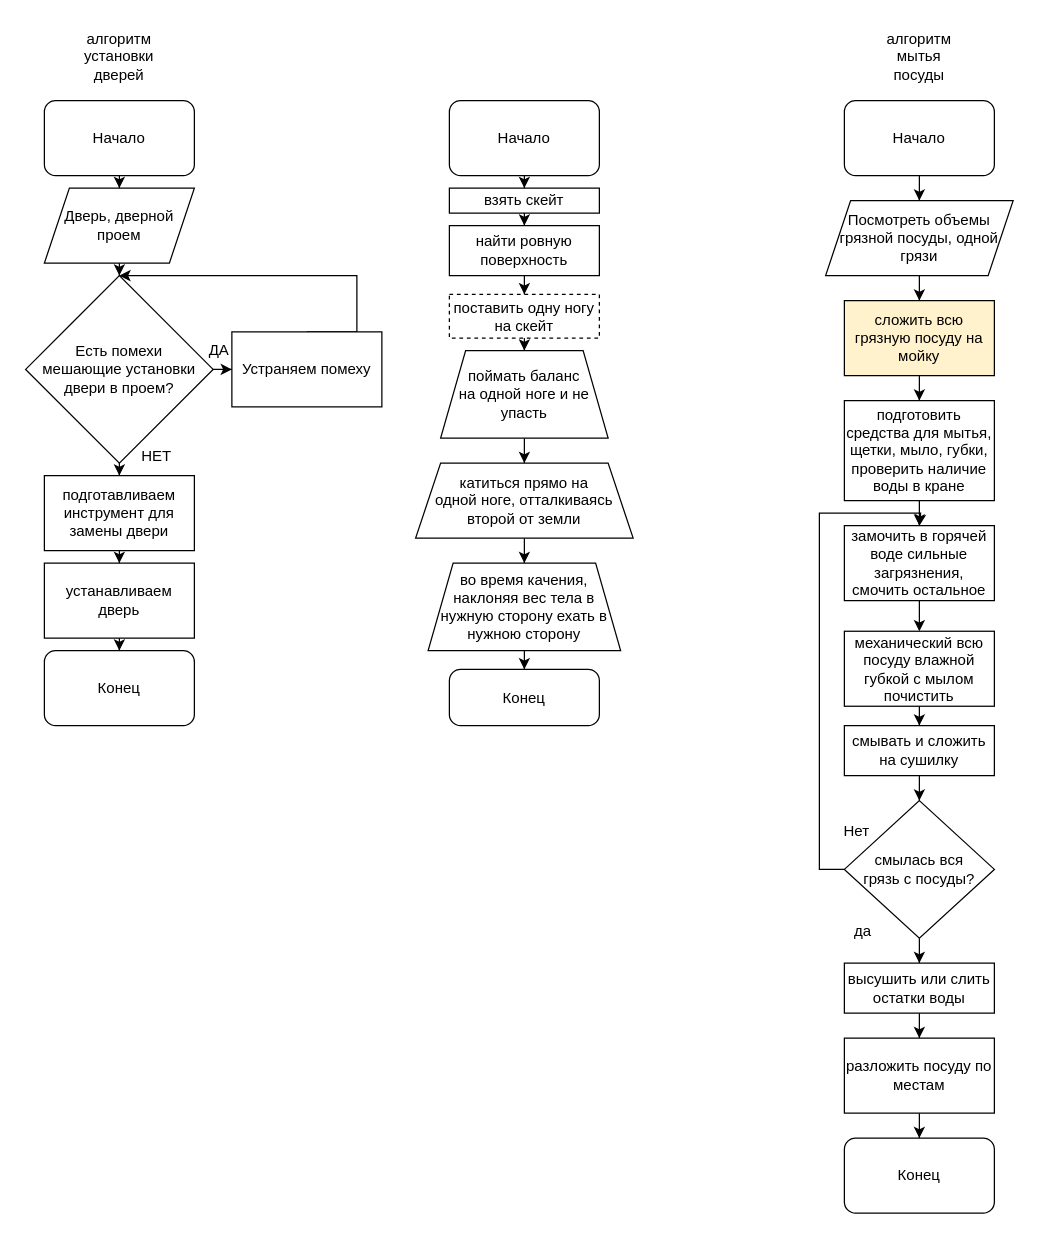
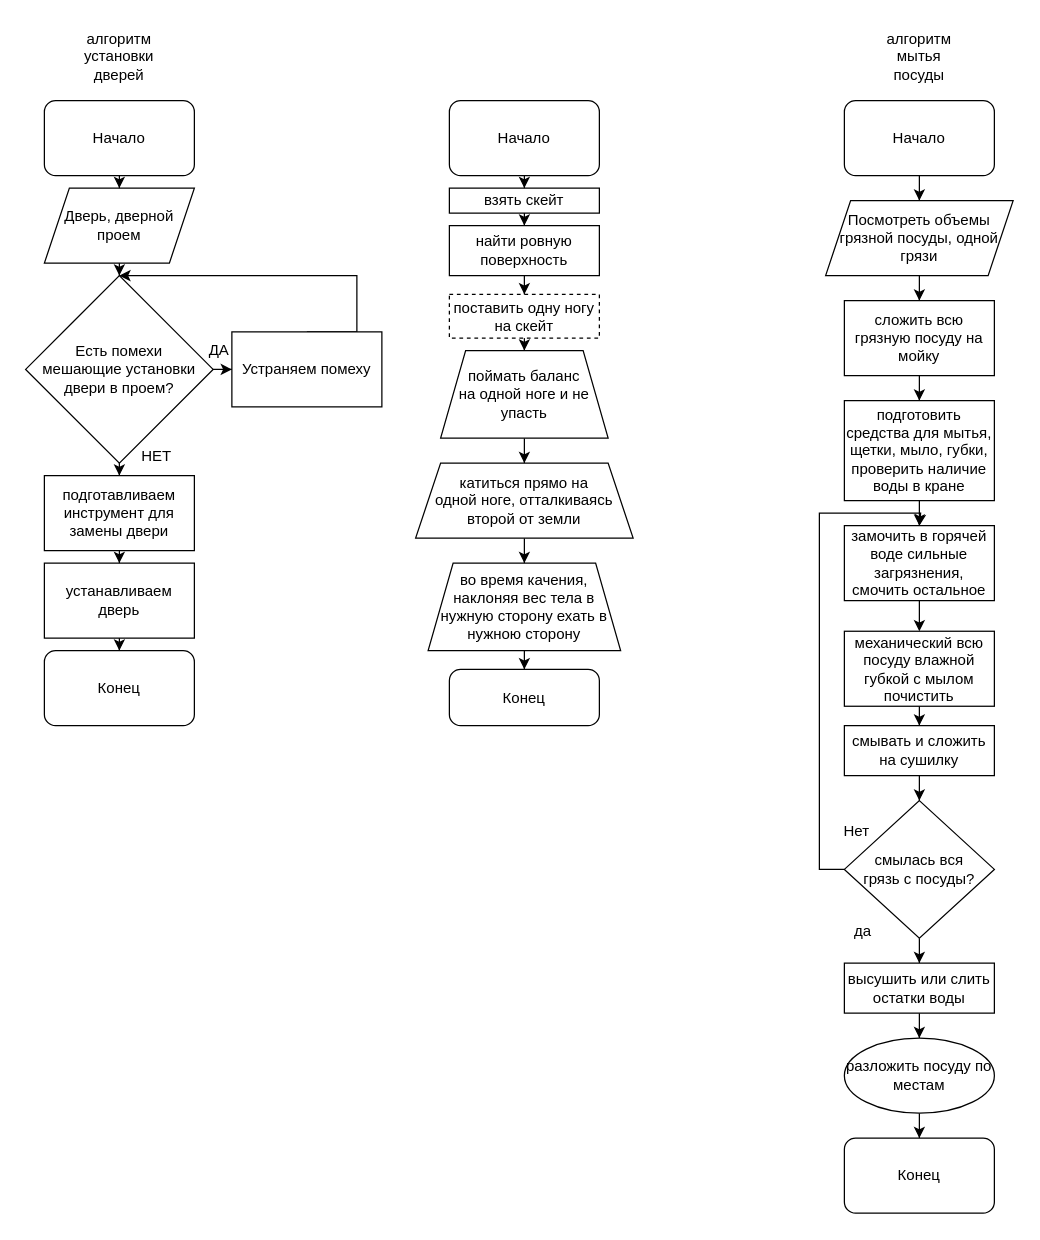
  <mxCell id="0" />
  <mxCell id="1" parent="0" />
  <mxCell id="2" value="алгоритм установки дверей" style="text;html=1;align=center;verticalAlign=middle;whiteSpace=wrap;rounded=0;" parent="1" vertex="1"><mxGeometry x="65" y="20" width="60" height="50" as="geometry" /></mxCell>
  <mxCell id="3" value="алгоритм мытья посуды" style="text;html=1;align=center;verticalAlign=middle;whiteSpace=wrap;rounded=0;" parent="1" vertex="1"><mxGeometry x="695" y="20" width="80" height="50" as="geometry" /></mxCell>
  <mxCell id="4" value="" style="edgeStyle=orthogonalEdgeStyle;rounded=0;orthogonalLoop=1;jettySize=auto;html=1;" parent="1" source="5" target="7" edge="1"><mxGeometry relative="1" as="geometry" /></mxCell>
  <mxCell id="5" value="&lt;div&gt;Начало&lt;/div&gt;" style="rounded=1;whiteSpace=wrap;html=1;" parent="1" vertex="1"><mxGeometry x="35" y="80" width="120" height="60" as="geometry" /></mxCell>
  <mxCell id="6" value="" style="edgeStyle=orthogonalEdgeStyle;rounded=0;orthogonalLoop=1;jettySize=auto;html=1;" parent="1" source="7" target="10" edge="1"><mxGeometry relative="1" as="geometry" /></mxCell>
  <mxCell id="7" value="Дверь, дверной проем" style="shape=parallelogram;perimeter=parallelogramPerimeter;whiteSpace=wrap;html=1;fixedSize=1;rounded=1;arcSize=0;" parent="1" vertex="1"><mxGeometry x="35" y="150" width="120" height="60" as="geometry" /></mxCell>
  <mxCell id="8" value="" style="edgeStyle=orthogonalEdgeStyle;rounded=0;orthogonalLoop=1;jettySize=auto;html=1;" parent="1" source="10" target="12" edge="1"><mxGeometry relative="1" as="geometry" /></mxCell>
  <mxCell id="9" value="" style="edgeStyle=orthogonalEdgeStyle;rounded=0;orthogonalLoop=1;jettySize=auto;html=1;" parent="1" source="10" target="15" edge="1"><mxGeometry relative="1" as="geometry" /></mxCell>
  <mxCell id="10" value="&lt;div&gt;Есть помехи &lt;br&gt;мешающие установки двери в проем?&lt;/div&gt;" style="rhombus;whiteSpace=wrap;html=1;rounded=1;arcSize=0;" parent="1" vertex="1"><mxGeometry x="20" y="220" width="150" height="150" as="geometry" /></mxCell>
  <mxCell id="11" style="edgeStyle=orthogonalEdgeStyle;rounded=0;orthogonalLoop=1;jettySize=auto;html=1;exitX=0.5;exitY=0;exitDx=0;exitDy=0;" parent="1" source="12" edge="1"><mxGeometry relative="1" as="geometry"><mxPoint x="95" y="220" as="targetPoint" /><Array as="points"><mxPoint x="285" y="220" /></Array></mxGeometry></mxCell>
  <mxCell id="12" value="Устраняем помеху" style="whiteSpace=wrap;html=1;rounded=1;arcSize=0;" parent="1" vertex="1"><mxGeometry x="185" y="265" width="120" height="60" as="geometry" /></mxCell>
  <mxCell id="13" value="ДА" style="text;html=1;align=center;verticalAlign=middle;whiteSpace=wrap;rounded=0;" parent="1" vertex="1"><mxGeometry x="145" y="265" width="60" height="30" as="geometry" /></mxCell>
  <mxCell id="14" value="" style="edgeStyle=orthogonalEdgeStyle;rounded=0;orthogonalLoop=1;jettySize=auto;html=1;" parent="1" source="15" target="17" edge="1"><mxGeometry relative="1" as="geometry" /></mxCell>
  <mxCell id="15" value="подготавливаем инструмент для замены двери" style="whiteSpace=wrap;html=1;rounded=1;arcSize=0;" parent="1" vertex="1"><mxGeometry x="35" y="380" width="120" height="60" as="geometry" /></mxCell>
  <mxCell id="16" value="" style="edgeStyle=orthogonalEdgeStyle;rounded=0;orthogonalLoop=1;jettySize=auto;html=1;" parent="1" source="17" target="18" edge="1"><mxGeometry relative="1" as="geometry" /></mxCell>
  <mxCell id="17" value="устанавливаем дверь" style="whiteSpace=wrap;html=1;arcSize=0;rounded=0;" parent="1" vertex="1"><mxGeometry x="35" y="450" width="120" height="60" as="geometry" /></mxCell>
  <mxCell id="18" value="Конец" style="whiteSpace=wrap;html=1;rounded=1;arcSize=15;" parent="1" vertex="1"><mxGeometry x="35" y="520" width="120" height="60" as="geometry" /></mxCell>
  <mxCell id="19" value="НЕТ" style="text;html=1;align=center;verticalAlign=middle;whiteSpace=wrap;rounded=0;" vertex="1" parent="1"><mxGeometry x="95" y="350" width="60" height="30" as="geometry" /></mxCell>
  <mxCell id="20" value="" style="edgeStyle=orthogonalEdgeStyle;rounded=0;orthogonalLoop=1;jettySize=auto;html=1;" edge="1" parent="1" source="21" target="23"><mxGeometry relative="1" as="geometry" /></mxCell>
  <mxCell id="21" value="Начало" style="rounded=1;whiteSpace=wrap;html=1;" vertex="1" parent="1"><mxGeometry x="359" y="80" width="120" height="60" as="geometry" /></mxCell>
  <mxCell id="22" value="" style="edgeStyle=orthogonalEdgeStyle;rounded=0;orthogonalLoop=1;jettySize=auto;html=1;" edge="1" parent="1" source="23" target="25"><mxGeometry relative="1" as="geometry" /></mxCell>
  <mxCell id="23" value="взять скейт" style="rounded=1;whiteSpace=wrap;html=1;arcSize=0;" vertex="1" parent="1"><mxGeometry x="359" y="150" width="120" height="20" as="geometry" /></mxCell>
  <mxCell id="24" value="" style="edgeStyle=orthogonalEdgeStyle;rounded=0;orthogonalLoop=1;jettySize=auto;html=1;" edge="1" parent="1" source="25" target="27"><mxGeometry relative="1" as="geometry" /></mxCell>
  <mxCell id="25" value="найти ровную поверхность" style="shape=parallelogram;perimeter=parallelogramPerimeter;whiteSpace=wrap;html=1;fixedSize=1;rounded=1;arcSize=0;size=-14;" vertex="1" parent="1"><mxGeometry x="359" y="180" width="120" height="40" as="geometry" /></mxCell>
  <mxCell id="26" value="" style="edgeStyle=orthogonalEdgeStyle;rounded=0;orthogonalLoop=1;jettySize=auto;html=1;" edge="1" parent="1" source="27" target="29"><mxGeometry relative="1" as="geometry" /></mxCell>
  <mxCell id="27" value="поставить одну ногу на скейт" style="whiteSpace=wrap;html=1;rounded=1;arcSize=0;dashed=1;" vertex="1" parent="1"><mxGeometry x="359" y="235" width="120" height="35" as="geometry" /></mxCell>
  <mxCell id="28" value="" style="edgeStyle=orthogonalEdgeStyle;rounded=0;orthogonalLoop=1;jettySize=auto;html=1;" edge="1" parent="1" source="29" target="31"><mxGeometry relative="1" as="geometry" /></mxCell>
  <mxCell id="29" value="поймать баланс &lt;br&gt;на одной ноге и не упасть" style="shape=trapezoid;perimeter=trapezoidPerimeter;whiteSpace=wrap;html=1;fixedSize=1;rounded=1;arcSize=0;" vertex="1" parent="1"><mxGeometry x="352" y="280" width="134" height="70" as="geometry" /></mxCell>
  <mxCell id="30" value="" style="edgeStyle=orthogonalEdgeStyle;rounded=0;orthogonalLoop=1;jettySize=auto;html=1;" edge="1" parent="1" source="31" target="33"><mxGeometry relative="1" as="geometry" /></mxCell>
  <mxCell id="31" value="катиться прямо на &lt;br&gt;одной ноге, отталкиваясь второй от земли" style="shape=trapezoid;perimeter=trapezoidPerimeter;whiteSpace=wrap;html=1;fixedSize=1;rounded=1;arcSize=0;" vertex="1" parent="1"><mxGeometry x="332" y="370" width="174" height="60" as="geometry" /></mxCell>
  <mxCell id="32" value="" style="edgeStyle=orthogonalEdgeStyle;rounded=0;orthogonalLoop=1;jettySize=auto;html=1;" edge="1" parent="1" source="33" target="34"><mxGeometry relative="1" as="geometry" /></mxCell>
  <mxCell id="33" value="во время качения, наклоняя вес тела в нужную сторону ехать в нужною сторону" style="shape=trapezoid;perimeter=trapezoidPerimeter;whiteSpace=wrap;html=1;fixedSize=1;rounded=1;arcSize=0;" vertex="1" parent="1"><mxGeometry x="342" y="450" width="154" height="70" as="geometry" /></mxCell>
  <mxCell id="34" value="Конец" style="whiteSpace=wrap;html=1;rounded=1;arcSize=20;" vertex="1" parent="1"><mxGeometry x="359" y="535" width="120" height="45" as="geometry" /></mxCell>
  <mxCell id="35" value="" style="edgeStyle=orthogonalEdgeStyle;rounded=0;orthogonalLoop=1;jettySize=auto;html=1;" edge="1" parent="1" source="36" target="38"><mxGeometry relative="1" as="geometry" /></mxCell>
  <mxCell id="36" value="Начало" style="rounded=1;whiteSpace=wrap;html=1;" vertex="1" parent="1"><mxGeometry x="675" y="80" width="120" height="60" as="geometry" /></mxCell>
  <mxCell id="37" value="" style="edgeStyle=orthogonalEdgeStyle;rounded=0;orthogonalLoop=1;jettySize=auto;html=1;" edge="1" parent="1" source="38" target="40"><mxGeometry relative="1" as="geometry" /></mxCell>
  <mxCell id="38" value="Посмотреть объемы грязной посуды, одной грязи" style="shape=parallelogram;perimeter=parallelogramPerimeter;whiteSpace=wrap;html=1;fixedSize=1;" vertex="1" parent="1"><mxGeometry x="660" y="160" width="150" height="60" as="geometry" /></mxCell>
  <mxCell id="39" value="" style="edgeStyle=orthogonalEdgeStyle;rounded=0;orthogonalLoop=1;jettySize=auto;html=1;" edge="1" parent="1" source="40" target="42"><mxGeometry relative="1" as="geometry" /></mxCell>
- <mxCell id="40" value="сложить всю грязную посуду на мойку" style="whiteSpace=wrap;html=1;fillColor=#fff2cc;" vertex="1" parent="1"><mxGeometry x="675" y="240" width="120" height="60" as="geometry" /></mxCell>
+ <mxCell id="40" value="сложить всю грязную посуду на мойку" style="whiteSpace=wrap;html=1;" vertex="1" parent="1"><mxGeometry x="675" y="240" width="120" height="60" as="geometry" /></mxCell>
  <mxCell id="41" value="" style="edgeStyle=orthogonalEdgeStyle;rounded=0;orthogonalLoop=1;jettySize=auto;html=1;" edge="1" parent="1" source="42" target="44"><mxGeometry relative="1" as="geometry" /></mxCell>
  <mxCell id="42" value="подготовить средства для мытья, щетки, мыло, губки, проверить наличие воды в кране" style="whiteSpace=wrap;html=1;" vertex="1" parent="1"><mxGeometry x="675" y="320" width="120" height="80" as="geometry" /></mxCell>
  <mxCell id="43" value="" style="edgeStyle=orthogonalEdgeStyle;rounded=0;orthogonalLoop=1;jettySize=auto;html=1;" edge="1" parent="1" source="44" target="46"><mxGeometry relative="1" as="geometry" /></mxCell>
  <mxCell id="44" value="замочить в горячей воде сильные загрязнения, смочить остальное" style="whiteSpace=wrap;html=1;" vertex="1" parent="1"><mxGeometry x="675" y="420" width="120" height="60" as="geometry" /></mxCell>
  <mxCell id="45" value="" style="edgeStyle=orthogonalEdgeStyle;rounded=0;orthogonalLoop=1;jettySize=auto;html=1;" edge="1" parent="1" source="46" target="48"><mxGeometry relative="1" as="geometry" /></mxCell>
  <mxCell id="46" value="механический всю посуду влажной губкой с мылом почистить" style="whiteSpace=wrap;html=1;" vertex="1" parent="1"><mxGeometry x="675" y="504.5" width="120" height="60" as="geometry" /></mxCell>
  <mxCell id="47" value="" style="edgeStyle=orthogonalEdgeStyle;rounded=0;orthogonalLoop=1;jettySize=auto;html=1;" edge="1" parent="1" source="48" target="51"><mxGeometry relative="1" as="geometry" /></mxCell>
  <mxCell id="48" value="смывать и сложить на сушилку" style="whiteSpace=wrap;html=1;" vertex="1" parent="1"><mxGeometry x="675" y="580" width="120" height="40" as="geometry" /></mxCell>
  <mxCell id="49" style="edgeStyle=orthogonalEdgeStyle;rounded=0;orthogonalLoop=1;jettySize=auto;html=1;exitX=0;exitY=0.5;exitDx=0;exitDy=0;" edge="1" parent="1" source="51"><mxGeometry relative="1" as="geometry"><mxPoint x="735" y="420" as="targetPoint" /><Array as="points"><mxPoint x="655" y="695" /><mxPoint x="655" y="410" /><mxPoint x="736" y="410" /></Array></mxGeometry></mxCell>
  <mxCell id="50" value="" style="edgeStyle=orthogonalEdgeStyle;rounded=0;orthogonalLoop=1;jettySize=auto;html=1;" edge="1" parent="1" source="51" target="55"><mxGeometry relative="1" as="geometry" /></mxCell>
  <mxCell id="51" value="смылась вся &lt;br&gt;грязь с посуды?" style="rhombus;whiteSpace=wrap;html=1;" vertex="1" parent="1"><mxGeometry x="675" y="640" width="120" height="110" as="geometry" /></mxCell>
  <mxCell id="52" value="да" style="text;html=1;align=center;verticalAlign=middle;whiteSpace=wrap;rounded=0;" vertex="1" parent="1"><mxGeometry x="660" y="730" width="60" height="30" as="geometry" /></mxCell>
  <mxCell id="53" value="Нет" style="text;html=1;align=center;verticalAlign=middle;whiteSpace=wrap;rounded=0;" vertex="1" parent="1"><mxGeometry x="655" y="650" width="60" height="30" as="geometry" /></mxCell>
  <mxCell id="54" value="" style="edgeStyle=orthogonalEdgeStyle;rounded=0;orthogonalLoop=1;jettySize=auto;html=1;" edge="1" parent="1" source="55" target="57"><mxGeometry relative="1" as="geometry" /></mxCell>
  <mxCell id="55" value="высушить или слить остатки воды " style="whiteSpace=wrap;html=1;" vertex="1" parent="1"><mxGeometry x="675" y="770" width="120" height="40" as="geometry" /></mxCell>
  <mxCell id="56" value="" style="edgeStyle=orthogonalEdgeStyle;rounded=0;orthogonalLoop=1;jettySize=auto;html=1;" edge="1" parent="1" source="57" target="58"><mxGeometry relative="1" as="geometry" /></mxCell>
- <mxCell id="57" value="разложить посуду по местам" style="whiteSpace=wrap;html=1;" vertex="1" parent="1"><mxGeometry x="675" y="830" width="120" height="60" as="geometry" /></mxCell>
+ <mxCell id="57" value="разложить посуду по местам" style="ellipse;whiteSpace=wrap;html=1;" vertex="1" parent="1"><mxGeometry x="675" y="830" width="120" height="60" as="geometry" /></mxCell>
  <mxCell id="58" value="Конец" style="rounded=1;whiteSpace=wrap;html=1;" vertex="1" parent="1"><mxGeometry x="675" y="910" width="120" height="60" as="geometry" /></mxCell>
